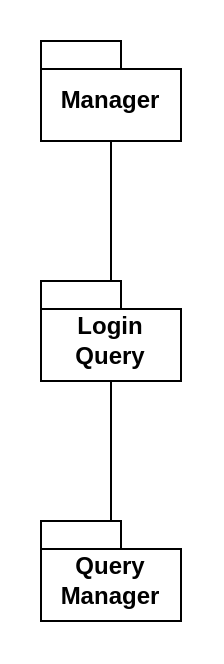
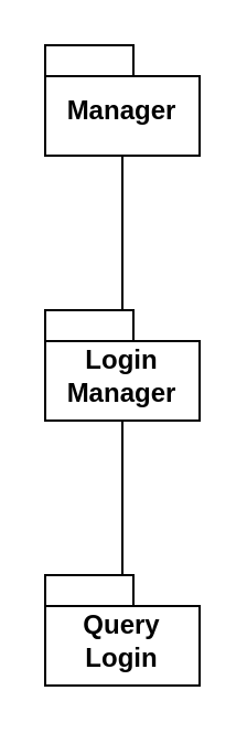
  <mxCell id="0" />
  <mxCell id="1" parent="0" />
  <mxCell id="2" value="Manager" style="shape=folder;fontStyle=1;spacingTop=10;tabWidth=40;tabHeight=14;tabPosition=left;html=1;whiteSpace=wrap;" parent="1" vertex="1"><mxGeometry x="20" y="20" width="70" height="50" as="geometry" /></mxCell>
- <mxCell id="3" value="Login Query" style="shape=folder;fontStyle=1;spacingTop=10;tabWidth=40;tabHeight=14;tabPosition=left;html=1;whiteSpace=wrap;" parent="1" vertex="1"><mxGeometry x="20" y="140" width="70" height="50" as="geometry" /></mxCell>
- <mxCell id="4" value="Query Manager" style="shape=folder;fontStyle=1;spacingTop=10;tabWidth=40;tabHeight=14;tabPosition=left;html=1;whiteSpace=wrap;" parent="1" vertex="1"><mxGeometry x="20" y="260" width="70" height="50" as="geometry" /></mxCell>
+ <mxCell id="3" value="Login Manager" style="shape=folder;fontStyle=1;spacingTop=10;tabWidth=40;tabHeight=14;tabPosition=left;html=1;whiteSpace=wrap;" parent="1" vertex="1"><mxGeometry x="20" y="140" width="70" height="50" as="geometry" /></mxCell>
+ <mxCell id="4" value="Query Login" style="shape=folder;fontStyle=1;spacingTop=10;tabWidth=40;tabHeight=14;tabPosition=left;html=1;whiteSpace=wrap;" parent="1" vertex="1"><mxGeometry x="20" y="260" width="70" height="50" as="geometry" /></mxCell>
  <mxCell id="5" style="edgeStyle=orthogonalEdgeStyle;rounded=0;orthogonalLoop=1;jettySize=auto;html=1;entryX=0.5;entryY=1;entryDx=0;entryDy=0;entryPerimeter=0;endArrow=none;endFill=0;" parent="1" source="3" target="2" edge="1"><mxGeometry relative="1" as="geometry" /></mxCell>
  <mxCell id="6" style="edgeStyle=orthogonalEdgeStyle;rounded=0;orthogonalLoop=1;jettySize=auto;html=1;entryX=0.5;entryY=1;entryDx=0;entryDy=0;entryPerimeter=0;endArrow=none;endFill=0;" parent="1" source="4" target="3" edge="1"><mxGeometry relative="1" as="geometry" /></mxCell>
